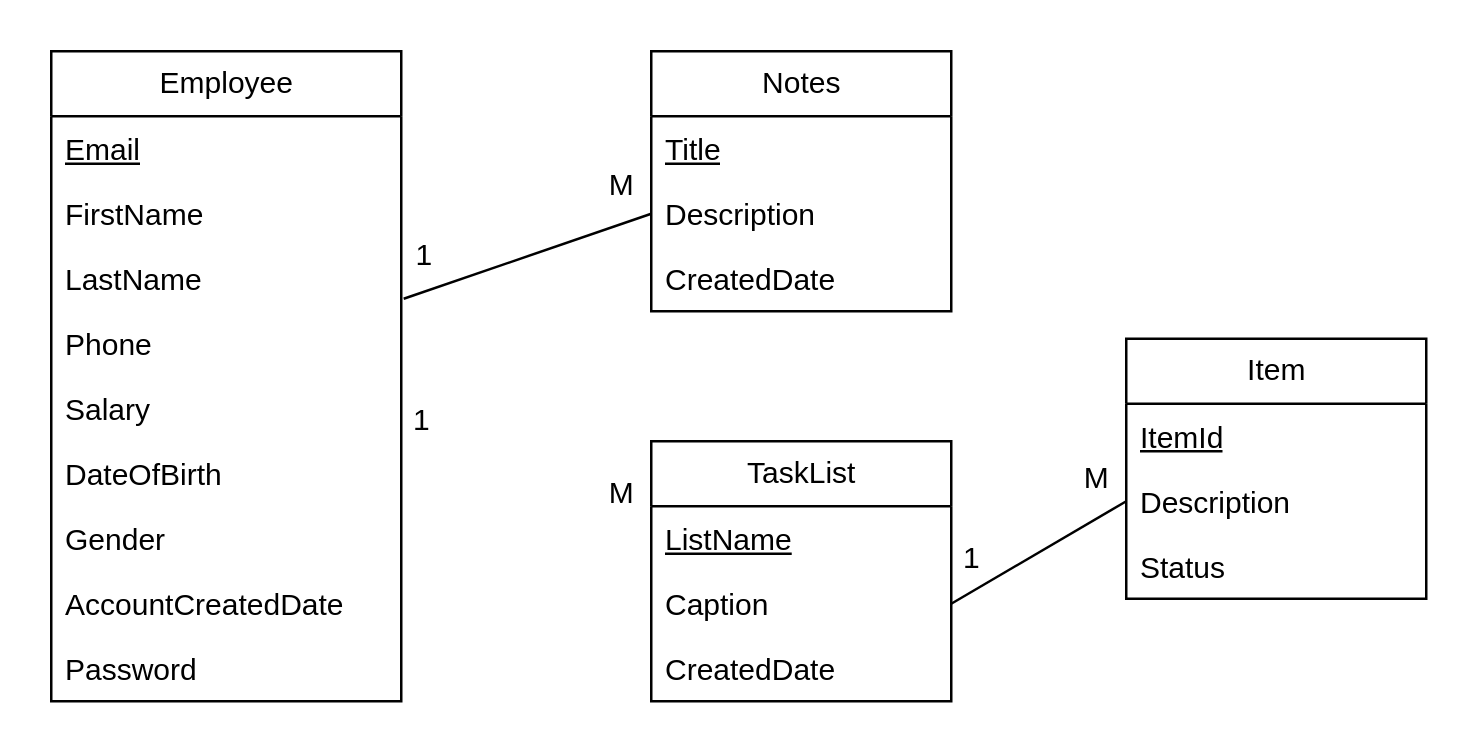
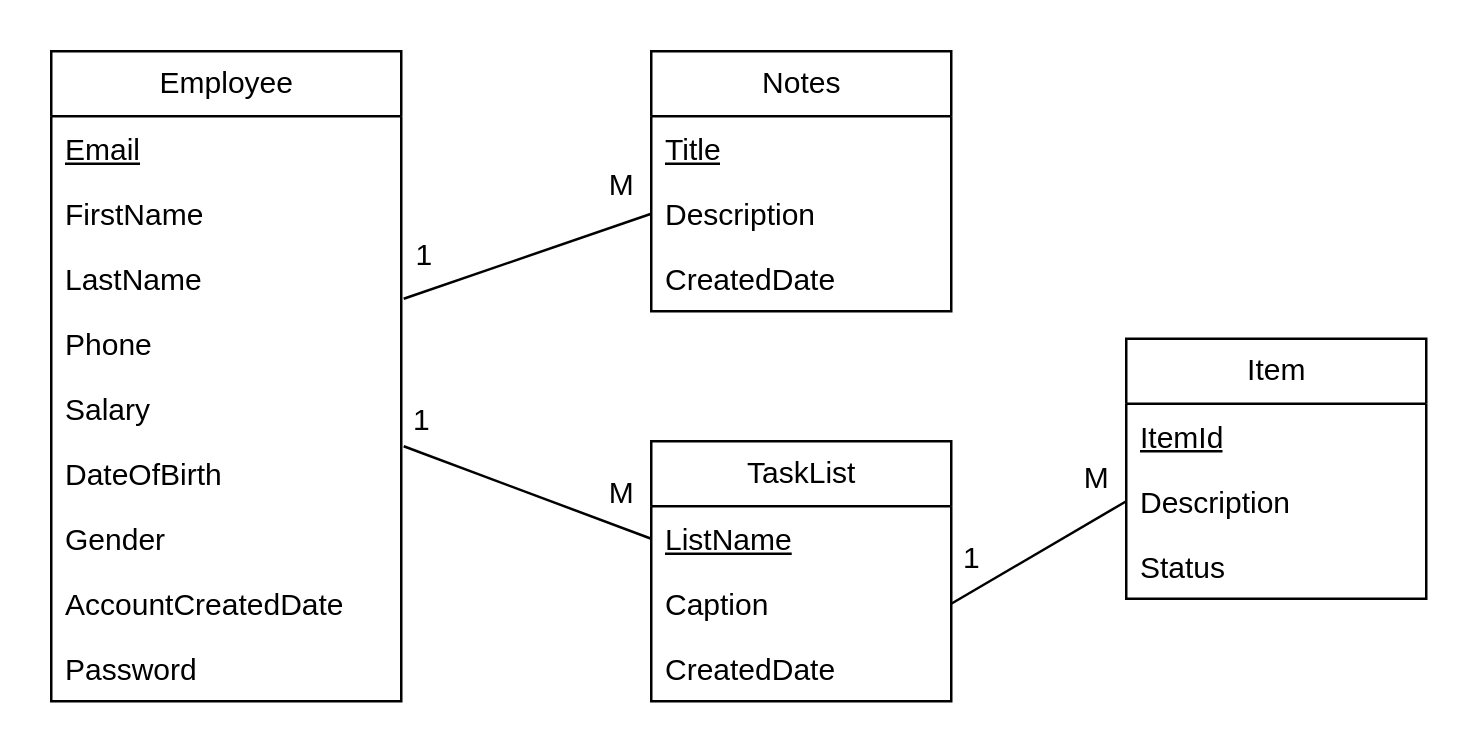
  <mxCell id="0" />
  <mxCell id="1" parent="0" />
  <mxCell id="2" value="" style="edgeStyle=none;html=1;" edge="1" parent="1"><mxGeometry relative="1" as="geometry"><mxPoint x="70" y="120" as="sourcePoint" /><mxPoint x="70" y="120" as="targetPoint" /></mxGeometry></mxCell>
  <mxCell id="3" value="Employee" style="swimlane;fontStyle=0;childLayout=stackLayout;horizontal=1;startSize=26;fillColor=none;horizontalStack=0;resizeParent=1;resizeParentMax=0;resizeLast=0;collapsible=1;marginBottom=0;html=1;" vertex="1" parent="1"><mxGeometry x="20" y="20" width="140" height="260" as="geometry" /></mxCell>
  <mxCell id="4" value="&lt;u&gt;Email&lt;/u&gt;" style="text;strokeColor=none;fillColor=none;align=left;verticalAlign=top;spacingLeft=4;spacingRight=4;overflow=hidden;rotatable=0;points=[[0,0.5],[1,0.5]];portConstraint=eastwest;whiteSpace=wrap;html=1;" vertex="1" parent="3"><mxGeometry y="26" width="140" height="26" as="geometry" /></mxCell>
  <mxCell id="5" value="FirstName" style="text;strokeColor=none;fillColor=none;align=left;verticalAlign=top;spacingLeft=4;spacingRight=4;overflow=hidden;rotatable=0;points=[[0,0.5],[1,0.5]];portConstraint=eastwest;whiteSpace=wrap;html=1;" vertex="1" parent="3"><mxGeometry y="52" width="140" height="26" as="geometry" /></mxCell>
  <mxCell id="6" value="LastName" style="text;strokeColor=none;fillColor=none;align=left;verticalAlign=top;spacingLeft=4;spacingRight=4;overflow=hidden;rotatable=0;points=[[0,0.5],[1,0.5]];portConstraint=eastwest;whiteSpace=wrap;html=1;" vertex="1" parent="3"><mxGeometry y="78" width="140" height="26" as="geometry" /></mxCell>
  <mxCell id="7" value="Phone" style="text;strokeColor=none;fillColor=none;align=left;verticalAlign=top;spacingLeft=4;spacingRight=4;overflow=hidden;rotatable=0;points=[[0,0.5],[1,0.5]];portConstraint=eastwest;whiteSpace=wrap;html=1;" vertex="1" parent="3"><mxGeometry y="104" width="140" height="26" as="geometry" /></mxCell>
  <mxCell id="8" value="Salary" style="text;strokeColor=none;fillColor=none;align=left;verticalAlign=top;spacingLeft=4;spacingRight=4;overflow=hidden;rotatable=0;points=[[0,0.5],[1,0.5]];portConstraint=eastwest;whiteSpace=wrap;html=1;" vertex="1" parent="3"><mxGeometry y="130" width="140" height="26" as="geometry" /></mxCell>
  <mxCell id="9" value="DateOfBirth" style="text;strokeColor=none;fillColor=none;align=left;verticalAlign=top;spacingLeft=4;spacingRight=4;overflow=hidden;rotatable=0;points=[[0,0.5],[1,0.5]];portConstraint=eastwest;whiteSpace=wrap;html=1;" vertex="1" parent="3"><mxGeometry y="156" width="140" height="26" as="geometry" /></mxCell>
  <mxCell id="10" value="Gender" style="text;strokeColor=none;fillColor=none;align=left;verticalAlign=top;spacingLeft=4;spacingRight=4;overflow=hidden;rotatable=0;points=[[0,0.5],[1,0.5]];portConstraint=eastwest;whiteSpace=wrap;html=1;" vertex="1" parent="3"><mxGeometry y="182" width="140" height="26" as="geometry" /></mxCell>
  <mxCell id="11" value="AccountCreatedDate" style="text;strokeColor=none;fillColor=none;align=left;verticalAlign=top;spacingLeft=4;spacingRight=4;overflow=hidden;rotatable=0;points=[[0,0.5],[1,0.5]];portConstraint=eastwest;whiteSpace=wrap;html=1;" vertex="1" parent="3"><mxGeometry y="208" width="140" height="26" as="geometry" /></mxCell>
  <mxCell id="12" value="Password" style="text;strokeColor=none;fillColor=none;align=left;verticalAlign=top;spacingLeft=4;spacingRight=4;overflow=hidden;rotatable=0;points=[[0,0.5],[1,0.5]];portConstraint=eastwest;whiteSpace=wrap;html=1;" vertex="1" parent="3"><mxGeometry y="234" width="140" height="26" as="geometry" /></mxCell>
  <mxCell id="13" value="Notes" style="swimlane;fontStyle=0;childLayout=stackLayout;horizontal=1;startSize=26;fillColor=none;horizontalStack=0;resizeParent=1;resizeParentMax=0;resizeLast=0;collapsible=1;marginBottom=0;html=1;" vertex="1" parent="1"><mxGeometry x="260" y="20" width="120" height="104" as="geometry"><mxRectangle x="270" y="70" width="70" height="30" as="alternateBounds" /></mxGeometry></mxCell>
  <mxCell id="14" value="&lt;u&gt;Title&lt;/u&gt;" style="text;strokeColor=none;fillColor=none;align=left;verticalAlign=top;spacingLeft=4;spacingRight=4;overflow=hidden;rotatable=0;points=[[0,0.5],[1,0.5]];portConstraint=eastwest;whiteSpace=wrap;html=1;" vertex="1" parent="13"><mxGeometry y="26" width="120" height="26" as="geometry" /></mxCell>
  <mxCell id="15" value="Description" style="text;strokeColor=none;fillColor=none;align=left;verticalAlign=top;spacingLeft=4;spacingRight=4;overflow=hidden;rotatable=0;points=[[0,0.5],[1,0.5]];portConstraint=eastwest;whiteSpace=wrap;html=1;" vertex="1" parent="13"><mxGeometry y="52" width="120" height="26" as="geometry" /></mxCell>
  <mxCell id="16" value="CreatedDate" style="text;strokeColor=none;fillColor=none;align=left;verticalAlign=top;spacingLeft=4;spacingRight=4;overflow=hidden;rotatable=0;points=[[0,0.5],[1,0.5]];portConstraint=eastwest;whiteSpace=wrap;html=1;" vertex="1" parent="13"><mxGeometry y="78" width="120" height="26" as="geometry" /></mxCell>
  <mxCell id="17" value="TaskList" style="swimlane;fontStyle=0;childLayout=stackLayout;horizontal=1;startSize=26;fillColor=none;horizontalStack=0;resizeParent=1;resizeParentMax=0;resizeLast=0;collapsible=1;marginBottom=0;html=1;" vertex="1" parent="1"><mxGeometry x="260" y="176" width="120" height="104" as="geometry" /></mxCell>
  <mxCell id="18" value="&lt;u&gt;ListName&lt;/u&gt;" style="text;strokeColor=none;fillColor=none;align=left;verticalAlign=top;spacingLeft=4;spacingRight=4;overflow=hidden;rotatable=0;points=[[0,0.5],[1,0.5]];portConstraint=eastwest;whiteSpace=wrap;html=1;" vertex="1" parent="17"><mxGeometry y="26" width="120" height="26" as="geometry" /></mxCell>
  <mxCell id="19" value="Caption" style="text;strokeColor=none;fillColor=none;align=left;verticalAlign=top;spacingLeft=4;spacingRight=4;overflow=hidden;rotatable=0;points=[[0,0.5],[1,0.5]];portConstraint=eastwest;whiteSpace=wrap;html=1;" vertex="1" parent="17"><mxGeometry y="52" width="120" height="26" as="geometry" /></mxCell>
  <mxCell id="20" value="CreatedDate" style="text;strokeColor=none;fillColor=none;align=left;verticalAlign=top;spacingLeft=4;spacingRight=4;overflow=hidden;rotatable=0;points=[[0,0.5],[1,0.5]];portConstraint=eastwest;whiteSpace=wrap;html=1;" vertex="1" parent="17"><mxGeometry y="78" width="120" height="26" as="geometry" /></mxCell>
  <mxCell id="21" value="Item" style="swimlane;fontStyle=0;childLayout=stackLayout;horizontal=1;startSize=26;fillColor=none;horizontalStack=0;resizeParent=1;resizeParentMax=0;resizeLast=0;collapsible=1;marginBottom=0;html=1;" vertex="1" parent="1"><mxGeometry x="450" y="135" width="120" height="104" as="geometry" /></mxCell>
  <mxCell id="22" value="&lt;u&gt;ItemId&lt;/u&gt;" style="text;strokeColor=none;fillColor=none;align=left;verticalAlign=top;spacingLeft=4;spacingRight=4;overflow=hidden;rotatable=0;points=[[0,0.5],[1,0.5]];portConstraint=eastwest;whiteSpace=wrap;html=1;" vertex="1" parent="21"><mxGeometry y="26" width="120" height="26" as="geometry" /></mxCell>
  <mxCell id="23" value="Description" style="text;strokeColor=none;fillColor=none;align=left;verticalAlign=top;spacingLeft=4;spacingRight=4;overflow=hidden;rotatable=0;points=[[0,0.5],[1,0.5]];portConstraint=eastwest;whiteSpace=wrap;html=1;" vertex="1" parent="21"><mxGeometry y="52" width="120" height="26" as="geometry" /></mxCell>
  <mxCell id="24" value="Status" style="text;strokeColor=none;fillColor=none;align=left;verticalAlign=top;spacingLeft=4;spacingRight=4;overflow=hidden;rotatable=0;points=[[0,0.5],[1,0.5]];portConstraint=eastwest;whiteSpace=wrap;html=1;" vertex="1" parent="21"><mxGeometry y="78" width="120" height="26" as="geometry" /></mxCell>
  <mxCell id="25" value="" style="html=1;entryX=0;entryY=0.5;entryDx=0;entryDy=0;exitX=1.007;exitY=-0.192;exitDx=0;exitDy=0;exitPerimeter=0;endArrow=none;endFill=0;" edge="1" parent="1" source="7" target="15"><mxGeometry relative="1" as="geometry"><mxPoint x="240" y="120" as="targetPoint" /></mxGeometry></mxCell>
+ <mxCell id="26" value="" style="edgeStyle=none;html=1;entryX=0;entryY=0.5;entryDx=0;entryDy=0;exitX=1.007;exitY=0.077;exitDx=0;exitDy=0;exitPerimeter=0;endArrow=none;endFill=0;" edge="1" parent="1" source="9" target="18"><mxGeometry relative="1" as="geometry"><mxPoint x="190" y="190" as="sourcePoint" /></mxGeometry></mxCell>
  <mxCell id="27" value="" style="edgeStyle=none;html=1;entryX=0;entryY=0.5;entryDx=0;entryDy=0;exitX=1;exitY=0.5;exitDx=0;exitDy=0;endArrow=none;endFill=0;" edge="1" parent="1" source="19" target="23"><mxGeometry relative="1" as="geometry" /></mxCell>
  <mxCell id="28" value="1" style="text;html=1;align=center;verticalAlign=middle;resizable=0;points=[];autosize=1;strokeColor=none;fillColor=none;" vertex="1" parent="1"><mxGeometry x="154" y="87" width="30" height="30" as="geometry" /></mxCell>
  <mxCell id="29" value="M" style="text;html=1;align=center;verticalAlign=middle;resizable=0;points=[];autosize=1;strokeColor=none;fillColor=none;" vertex="1" parent="1"><mxGeometry x="233" y="59" width="30" height="30" as="geometry" /></mxCell>
  <mxCell id="30" value="1" style="text;html=1;align=center;verticalAlign=middle;resizable=0;points=[];autosize=1;strokeColor=none;fillColor=none;" vertex="1" parent="1"><mxGeometry x="153" y="153" width="30" height="30" as="geometry" /></mxCell>
  <mxCell id="31" value="M" style="text;html=1;align=center;verticalAlign=middle;resizable=0;points=[];autosize=1;strokeColor=none;fillColor=none;" vertex="1" parent="1"><mxGeometry x="233" y="182" width="30" height="30" as="geometry" /></mxCell>
  <mxCell id="32" value="1" style="text;html=1;align=center;verticalAlign=middle;resizable=0;points=[];autosize=1;strokeColor=none;fillColor=none;" vertex="1" parent="1"><mxGeometry x="373" y="208" width="30" height="30" as="geometry" /></mxCell>
  <mxCell id="33" value="M" style="text;html=1;align=center;verticalAlign=middle;resizable=0;points=[];autosize=1;strokeColor=none;fillColor=none;" vertex="1" parent="1"><mxGeometry x="423" y="176" width="30" height="30" as="geometry" /></mxCell>
